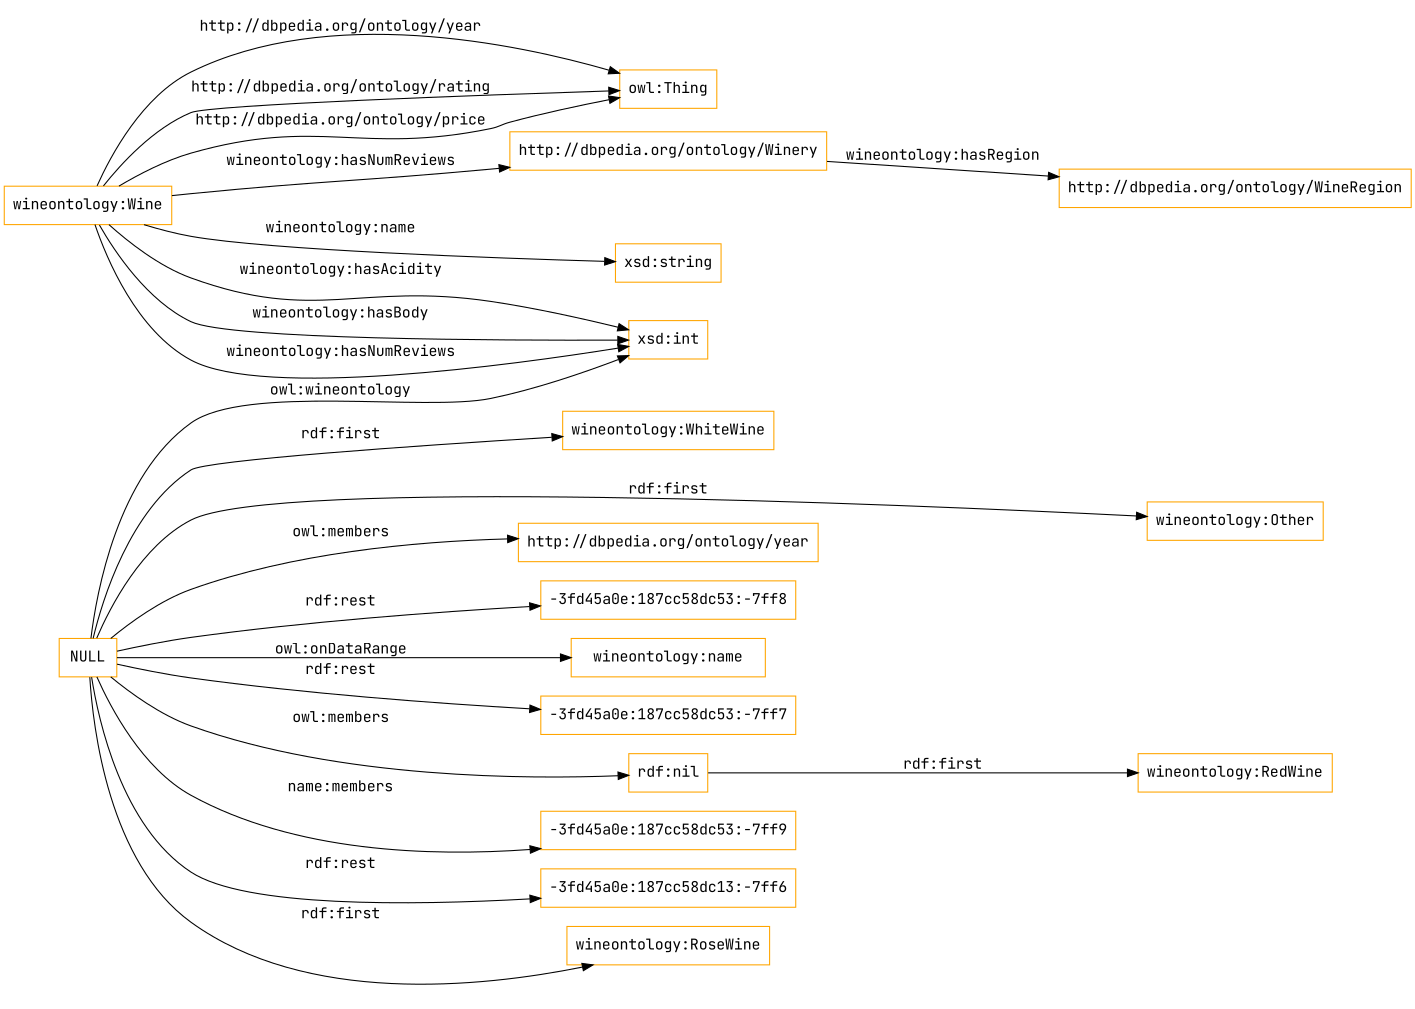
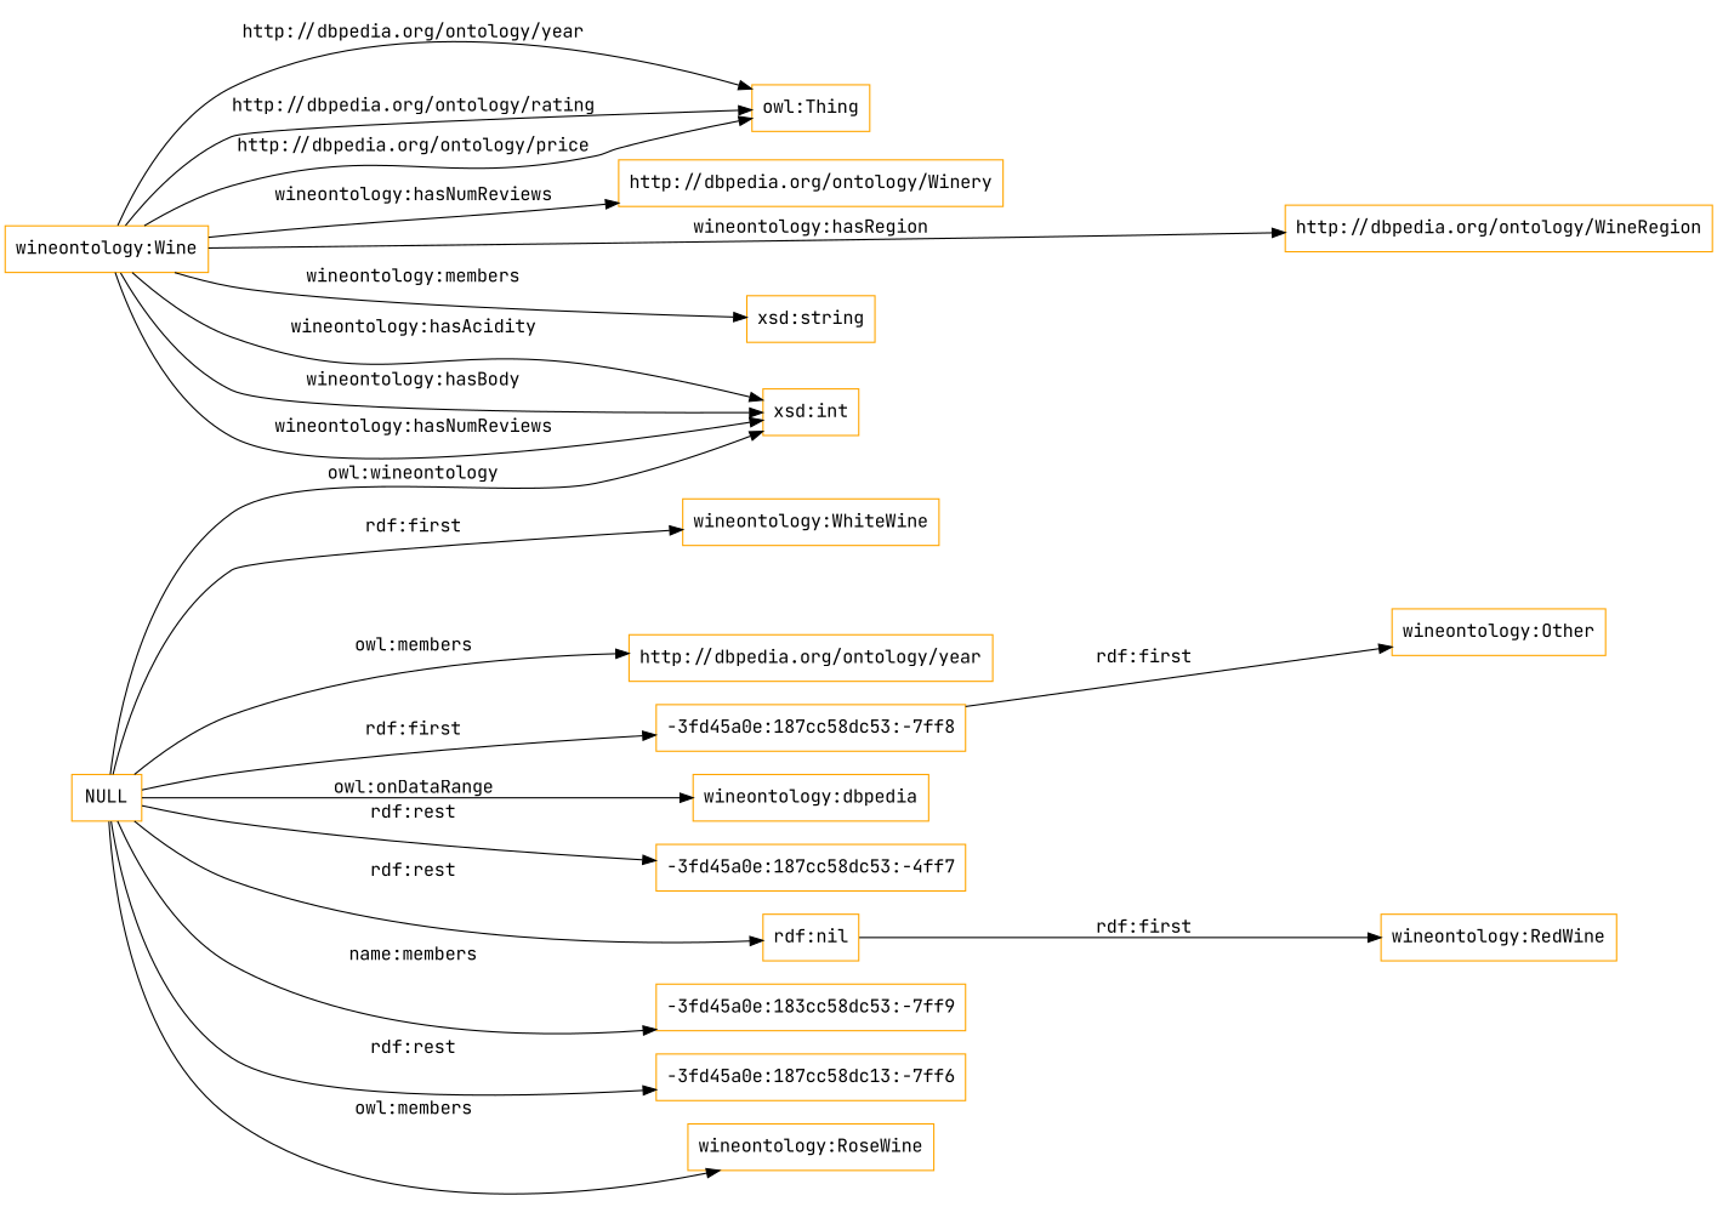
  digraph {
    fontname="JetBrains Mono"
    rankdir=LR
    node [color=orange fontname="JetBrains Mono" shape=rectangle]
    edge [fontname="JetBrains Mono"]
    "wineontology:Wine"
    "http://dbpedia.org/ontology/Winery"
    "http://dbpedia.org/ontology/WineRegion"
    "xsd:string"
    "xsd:int"
    "owl:Thing"
    NULL
    "wineontology:RoseWine"
    "wineontology:WhiteWine"
    "wineontology:Other"
    "http://dbpedia.org/ontology/year"
    "-3fd45a0e:187cc58dc53:-7ff8"
-   "wineontology:name"
-   "-3fd45a0e:187cc58dc53:-7ff7"
+   "wineontology:name" [label="wineontology:dbpedia"]
+   "-3fd45a0e:187cc58dc53:-7ff7" [label="-3fd45a0e:187cc58dc53:-4ff7"]
    "rdf:nil"
-   "-3fd45a0e:187cc58dc53:-7ff9"
+   "-3fd45a0e:187cc58dc53:-7ff9" [label="-3fd45a0e:183cc58dc53:-7ff9"]
    n17 [label="-3fd45a0e:187cc58dc13:-7ff6"]
    "wineontology:RedWine"
    "wineontology:Wine" -> "http://dbpedia.org/ontology/Winery" [label="wineontology:hasNumReviews"]
-   "http://dbpedia.org/ontology/Winery" -> "http://dbpedia.org/ontology/WineRegion" [label="wineontology:hasRegion"]
-   "wineontology:Wine" -> "xsd:string" [label="wineontology:name"]
+   "wineontology:Wine" -> "http://dbpedia.org/ontology/WineRegion" [label="wineontology:hasRegion"]
+   "wineontology:Wine" -> "xsd:string" [label="wineontology:members"]
    "wineontology:Wine" -> "xsd:int" [label="wineontology:hasAcidity"]
    "wineontology:Wine" -> "xsd:int" [label="wineontology:hasBody"]
    "wineontology:Wine" -> "xsd:int" [label="wineontology:hasNumReviews"]
    "wineontology:Wine" -> "owl:Thing" [label="http://dbpedia.org/ontology/price"]
    "wineontology:Wine" -> "owl:Thing" [label="http://dbpedia.org/ontology/year"]
    "wineontology:Wine" -> "owl:Thing" [label="http://dbpedia.org/ontology/rating"]
    NULL -> "xsd:int" [label="owl:wineontology"]
-   NULL -> "wineontology:RoseWine" [label="rdf:first"]
+   NULL -> "wineontology:RoseWine" [label="owl:members"]
    NULL -> "wineontology:WhiteWine" [label="rdf:first"]
-   NULL -> "wineontology:Other" [label="rdf:first"]
+   "-3fd45a0e:187cc58dc53:-7ff8" -> "wineontology:Other" [label="rdf:first"]
    NULL -> "http://dbpedia.org/ontology/year" [label="owl:members"]
-   NULL -> "-3fd45a0e:187cc58dc53:-7ff8" [label="rdf:rest"]
+   NULL -> "-3fd45a0e:187cc58dc53:-7ff8" [label="rdf:first"]
    NULL -> "wineontology:name" [label="owl:onDataRange"]
    NULL -> "-3fd45a0e:187cc58dc53:-7ff7" [label="rdf:rest"]
-   NULL -> "rdf:nil" [label="owl:members"]
+   NULL -> "rdf:nil" [label="rdf:rest"]
    NULL -> "-3fd45a0e:187cc58dc53:-7ff9" [label="name:members"]
    NULL -> n17 [label="rdf:rest"]
    "rdf:nil" -> "wineontology:RedWine" [label="rdf:first"]
  }
